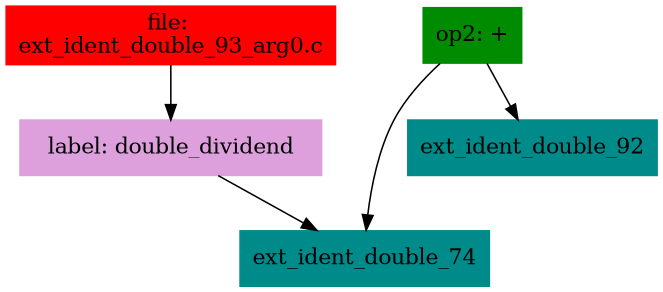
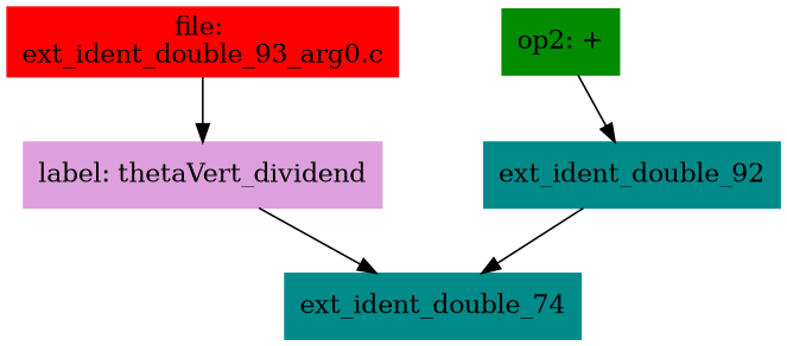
  digraph {
    node [color=cyan4 shape=box style=filled]
    n1 [color=red label="file: \next_ident_double_93_arg0.c"]
-   n2 [color=plum label="label: double_dividend"]
+   n2 [color=plum label="label: thetaVert_dividend"]
    n3 [label=ext_ident_double_74]
    n4 [color=green4 label="op2: +"]
    n5 [label=ext_ident_double_92]
    n1 -> n2
    n2 -> n3
-   n4 -> n3
+   n5 -> n3
    n4 -> n5
  }
